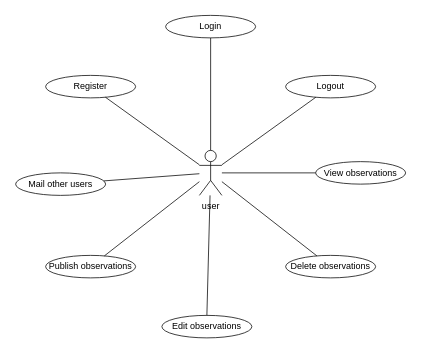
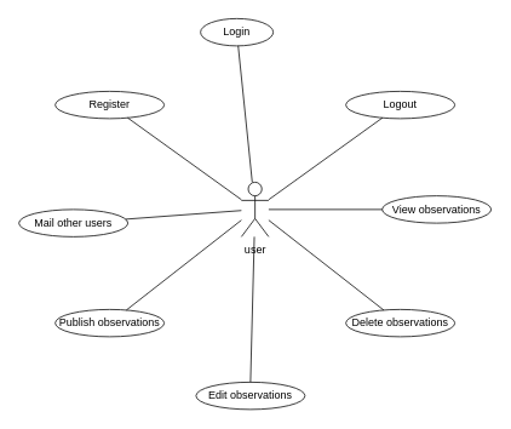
  <mxCell id="0" />
  <mxCell id="1" parent="0" />
  <mxCell id="2" value="user" style="shape=umlActor;verticalLabelPosition=bottom;verticalAlign=top;html=1;outlineConnect=0;" vertex="1" parent="1"><mxGeometry x="265" y="200" width="30" height="60" as="geometry" /></mxCell>
  <mxCell id="3" value="Register" style="ellipse;whiteSpace=wrap;html=1;" vertex="1" parent="1"><mxGeometry x="60" y="100" width="120" height="30" as="geometry" /></mxCell>
- <mxCell id="4" value="Login" style="ellipse;whiteSpace=wrap;html=1;" vertex="1" parent="1"><mxGeometry x="220" y="20" width="120" height="30" as="geometry" /></mxCell>
+ <mxCell id="4" value="Login" style="ellipse;whiteSpace=wrap;html=1;" vertex="1" parent="1"><mxGeometry x="220" y="20" width="80" height="30" as="geometry" /></mxCell>
  <mxCell id="5" value="Logout" style="ellipse;whiteSpace=wrap;html=1;" vertex="1" parent="1"><mxGeometry x="380" y="100" width="120" height="30" as="geometry" /></mxCell>
  <mxCell id="6" value="Publish observations" style="ellipse;whiteSpace=wrap;html=1;" vertex="1" parent="1"><mxGeometry x="60" y="340" width="120" height="30" as="geometry" /></mxCell>
  <mxCell id="7" value="View observations" style="ellipse;whiteSpace=wrap;html=1;" vertex="1" parent="1"><mxGeometry x="420" y="215" width="120" height="30" as="geometry" /></mxCell>
  <mxCell id="8" value="Edit observations" style="ellipse;whiteSpace=wrap;html=1;" vertex="1" parent="1"><mxGeometry x="215" y="420" width="120" height="30" as="geometry" /></mxCell>
  <mxCell id="9" value="Delete observations" style="ellipse;whiteSpace=wrap;html=1;" vertex="1" parent="1"><mxGeometry x="380" y="340" width="120" height="30" as="geometry" /></mxCell>
  <mxCell id="10" value="Mail other users" style="ellipse;whiteSpace=wrap;html=1;" vertex="1" parent="1"><mxGeometry x="20" y="230" width="120" height="30" as="geometry" /></mxCell>
  <mxCell id="11" value="" style="endArrow=none;html=1;entryX=0.5;entryY=0;entryDx=0;entryDy=0;" edge="1" parent="1" source="2" target="8"><mxGeometry width="50" height="50" relative="1" as="geometry"><mxPoint x="250" y="250" as="sourcePoint" /><mxPoint x="300" y="200" as="targetPoint" /></mxGeometry></mxCell>
  <mxCell id="12" value="" style="endArrow=none;html=1;" edge="1" parent="1" source="2" target="6"><mxGeometry width="50" height="50" relative="1" as="geometry"><mxPoint x="290" y="270" as="sourcePoint" /><mxPoint x="290" y="420" as="targetPoint" /></mxGeometry></mxCell>
  <mxCell id="13" value="" style="endArrow=none;html=1;" edge="1" parent="1" source="2" target="9"><mxGeometry width="50" height="50" relative="1" as="geometry"><mxPoint x="300" y="280" as="sourcePoint" /><mxPoint x="300" y="430" as="targetPoint" /></mxGeometry></mxCell>
  <mxCell id="14" value="" style="endArrow=none;html=1;" edge="1" parent="1" source="2" target="7"><mxGeometry width="50" height="50" relative="1" as="geometry"><mxPoint x="310" y="290" as="sourcePoint" /><mxPoint x="310" y="440" as="targetPoint" /></mxGeometry></mxCell>
  <mxCell id="15" value="" style="endArrow=none;html=1;" edge="1" parent="1" source="2" target="10"><mxGeometry width="50" height="50" relative="1" as="geometry"><mxPoint x="320" y="300" as="sourcePoint" /><mxPoint x="320" y="450" as="targetPoint" /></mxGeometry></mxCell>
  <mxCell id="16" value="" style="endArrow=none;html=1;" edge="1" parent="1" source="5" target="2"><mxGeometry width="50" height="50" relative="1" as="geometry"><mxPoint x="330" y="310" as="sourcePoint" /><mxPoint x="330" y="460" as="targetPoint" /></mxGeometry></mxCell>
  <mxCell id="17" value="" style="endArrow=none;html=1;" edge="1" parent="1" source="4" target="2"><mxGeometry width="50" height="50" relative="1" as="geometry"><mxPoint x="340" y="320" as="sourcePoint" /><mxPoint x="340" y="470" as="targetPoint" /></mxGeometry></mxCell>
  <mxCell id="18" value="" style="endArrow=none;html=1;" edge="1" parent="1" source="3" target="2"><mxGeometry width="50" height="50" relative="1" as="geometry"><mxPoint x="350" y="330" as="sourcePoint" /><mxPoint x="350" y="480" as="targetPoint" /></mxGeometry></mxCell>
